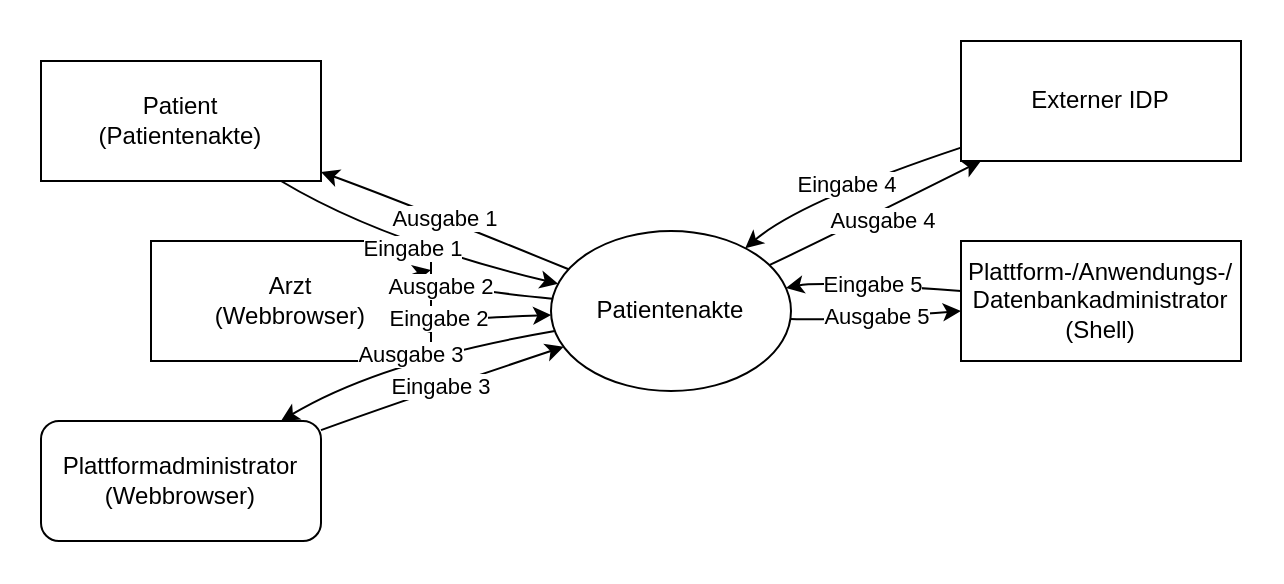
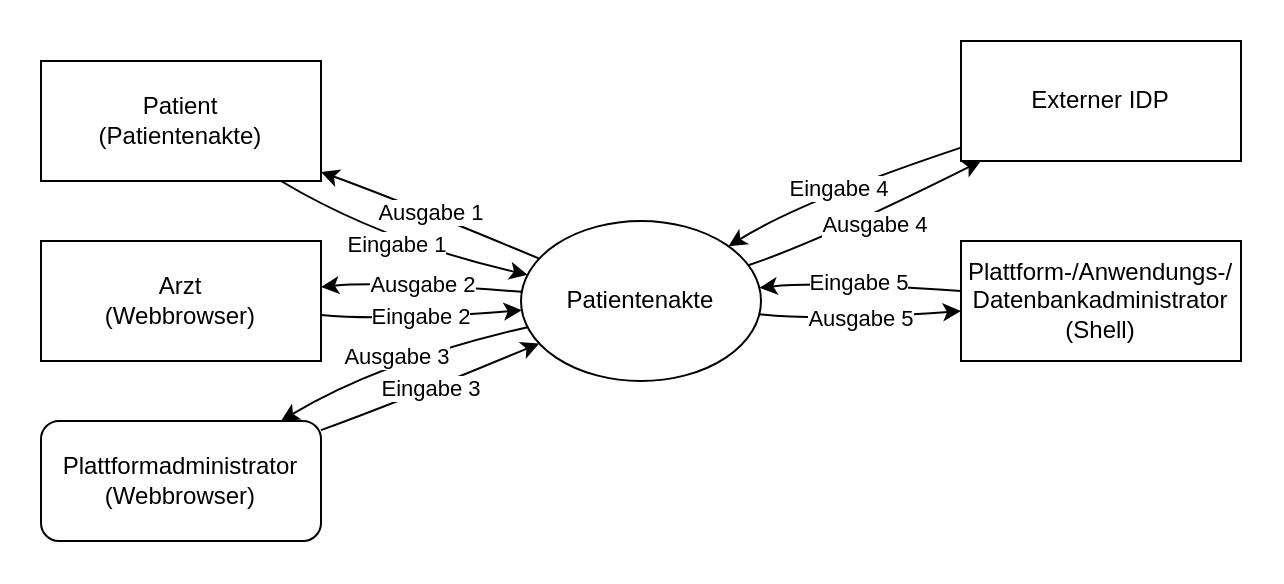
  <mxCell id="0" />
  <mxCell id="1" parent="0" />
- <mxCell id="2" value="Patientenakte" style="ellipse;whiteSpace=wrap;html=1;" vertex="1" parent="1"><mxGeometry x="275" y="115" width="120" height="80" as="geometry" /></mxCell>
+ <mxCell id="2" value="Patientenakte" style="ellipse;whiteSpace=wrap;html=1;" vertex="1" parent="1"><mxGeometry x="260" y="110" width="120" height="80" as="geometry" /></mxCell>
  <mxCell id="3" value="Patient&lt;br&gt;(Patientenakte)" style="rounded=0;whiteSpace=wrap;html=1;" vertex="1" parent="1"><mxGeometry x="20" y="30" width="140" height="60" as="geometry" /></mxCell>
- <mxCell id="4" value="Arzt&lt;br&gt;(Webbrowser)" style="rounded=0;whiteSpace=wrap;html=1;" vertex="1" parent="1"><mxGeometry x="75" y="120" width="140" height="60" as="geometry" /></mxCell>
+ <mxCell id="4" value="Arzt&lt;br&gt;(Webbrowser)" style="rounded=0;whiteSpace=wrap;html=1;" vertex="1" parent="1"><mxGeometry x="20" y="120" width="140" height="60" as="geometry" /></mxCell>
  <mxCell id="5" value="Externer IDP" style="rounded=0;whiteSpace=wrap;html=1;" vertex="1" parent="1"><mxGeometry x="480" y="20" width="140" height="60" as="geometry" /></mxCell>
  <mxCell id="6" value="Plattformadministrator&lt;br&gt;(Webbrowser)" style="whiteSpace=wrap;html=1;rounded=1;" vertex="1" parent="1"><mxGeometry x="20" y="210" width="140" height="60" as="geometry" /></mxCell>
  <mxCell id="7" value="Plattform-/Anwendungs-/&lt;br&gt;Datenbankadministrator&lt;br&gt;(Shell)" style="rounded=0;whiteSpace=wrap;html=1;" vertex="1" parent="1"><mxGeometry x="480" y="120" width="140" height="60" as="geometry" /></mxCell>
  <mxCell id="8" value="Ausgabe 1" style="curved=1;endArrow=classic;html=1;rounded=0;" edge="1" parent="1" source="2" target="3"><mxGeometry width="50" height="50" relative="1" as="geometry"><mxPoint x="110" y="380" as="sourcePoint" /><mxPoint x="160" y="330" as="targetPoint" /><Array as="points"><mxPoint x="200" y="100" /></Array></mxGeometry></mxCell>
  <mxCell id="9" value="Ausgabe 2" style="curved=1;endArrow=classic;html=1;rounded=0;" edge="1" parent="1" source="2" target="4"><mxGeometry width="50" height="50" relative="1" as="geometry"><mxPoint x="120" y="390" as="sourcePoint" /><mxPoint x="170" y="340" as="targetPoint" /><Array as="points"><mxPoint x="190" y="140" /></Array></mxGeometry></mxCell>
  <mxCell id="10" value="Ausgabe 3" style="curved=1;endArrow=classic;html=1;rounded=0;" edge="1" parent="1" source="2" target="6"><mxGeometry width="50" height="50" relative="1" as="geometry"><mxPoint x="130" y="400" as="sourcePoint" /><mxPoint x="180" y="350" as="targetPoint" /><Array as="points"><mxPoint x="190" y="180" /></Array></mxGeometry></mxCell>
  <mxCell id="11" value="" style="curved=1;endArrow=classic;html=1;rounded=0;" edge="1" parent="1" source="2" target="5"><mxGeometry width="50" height="50" relative="1" as="geometry"><mxPoint x="180" y="410" as="sourcePoint" /><mxPoint x="230" y="360" as="targetPoint" /><Array as="points"><mxPoint x="410" y="120" /></Array></mxGeometry></mxCell>
  <mxCell id="12" value="Ausgabe 4" style="edgeLabel;html=1;align=center;verticalAlign=middle;resizable=0;points=[];" vertex="1" connectable="0" parent="11"><mxGeometry x="0.038" y="-4" relative="1" as="geometry"><mxPoint as="offset" /></mxGeometry></mxCell>
  <mxCell id="13" value="Ausgabe 5" style="curved=1;endArrow=classic;html=1;rounded=0;" edge="1" parent="1" source="2" target="7"><mxGeometry width="50" height="50" relative="1" as="geometry"><mxPoint x="190" y="420" as="sourcePoint" /><mxPoint x="240" y="370" as="targetPoint" /><Array as="points"><mxPoint x="410" y="160" /></Array></mxGeometry></mxCell>
  <mxCell id="14" value="Eingabe 1" style="curved=1;endArrow=classic;html=1;rounded=0;" edge="1" parent="1" source="3" target="2"><mxGeometry width="50" height="50" relative="1" as="geometry"><mxPoint x="340" y="330" as="sourcePoint" /><mxPoint x="390" y="280" as="targetPoint" /><Array as="points"><mxPoint x="190" y="120" /></Array></mxGeometry></mxCell>
  <mxCell id="15" value="Eingabe 2" style="curved=1;endArrow=classic;html=1;rounded=0;" edge="1" parent="1" source="4" target="2"><mxGeometry width="50" height="50" relative="1" as="geometry"><mxPoint x="350" y="340" as="sourcePoint" /><mxPoint x="400" y="290" as="targetPoint" /><Array as="points"><mxPoint x="190" y="160" /></Array></mxGeometry></mxCell>
  <mxCell id="16" value="Eingabe 3" style="curved=1;endArrow=classic;html=1;rounded=0;" edge="1" parent="1" source="6" target="2"><mxGeometry width="50" height="50" relative="1" as="geometry"><mxPoint x="360" y="350" as="sourcePoint" /><mxPoint x="410" y="300" as="targetPoint" /><Array as="points"><mxPoint x="200" y="200" /></Array></mxGeometry></mxCell>
  <mxCell id="17" value="Eingabe 4" style="curved=1;endArrow=classic;html=1;rounded=0;" edge="1" parent="1" source="5" target="2"><mxGeometry width="50" height="50" relative="1" as="geometry"><mxPoint x="410" y="360" as="sourcePoint" /><mxPoint x="460" y="310" as="targetPoint" /><Array as="points"><mxPoint x="400" y="100" /></Array></mxGeometry></mxCell>
  <mxCell id="18" value="Eingabe 5" style="curved=1;endArrow=classic;html=1;rounded=0;" edge="1" parent="1" source="7" target="2"><mxGeometry width="50" height="50" relative="1" as="geometry"><mxPoint x="420" y="370" as="sourcePoint" /><mxPoint x="470" y="320" as="targetPoint" /><Array as="points"><mxPoint x="410" y="140" /></Array></mxGeometry></mxCell>
